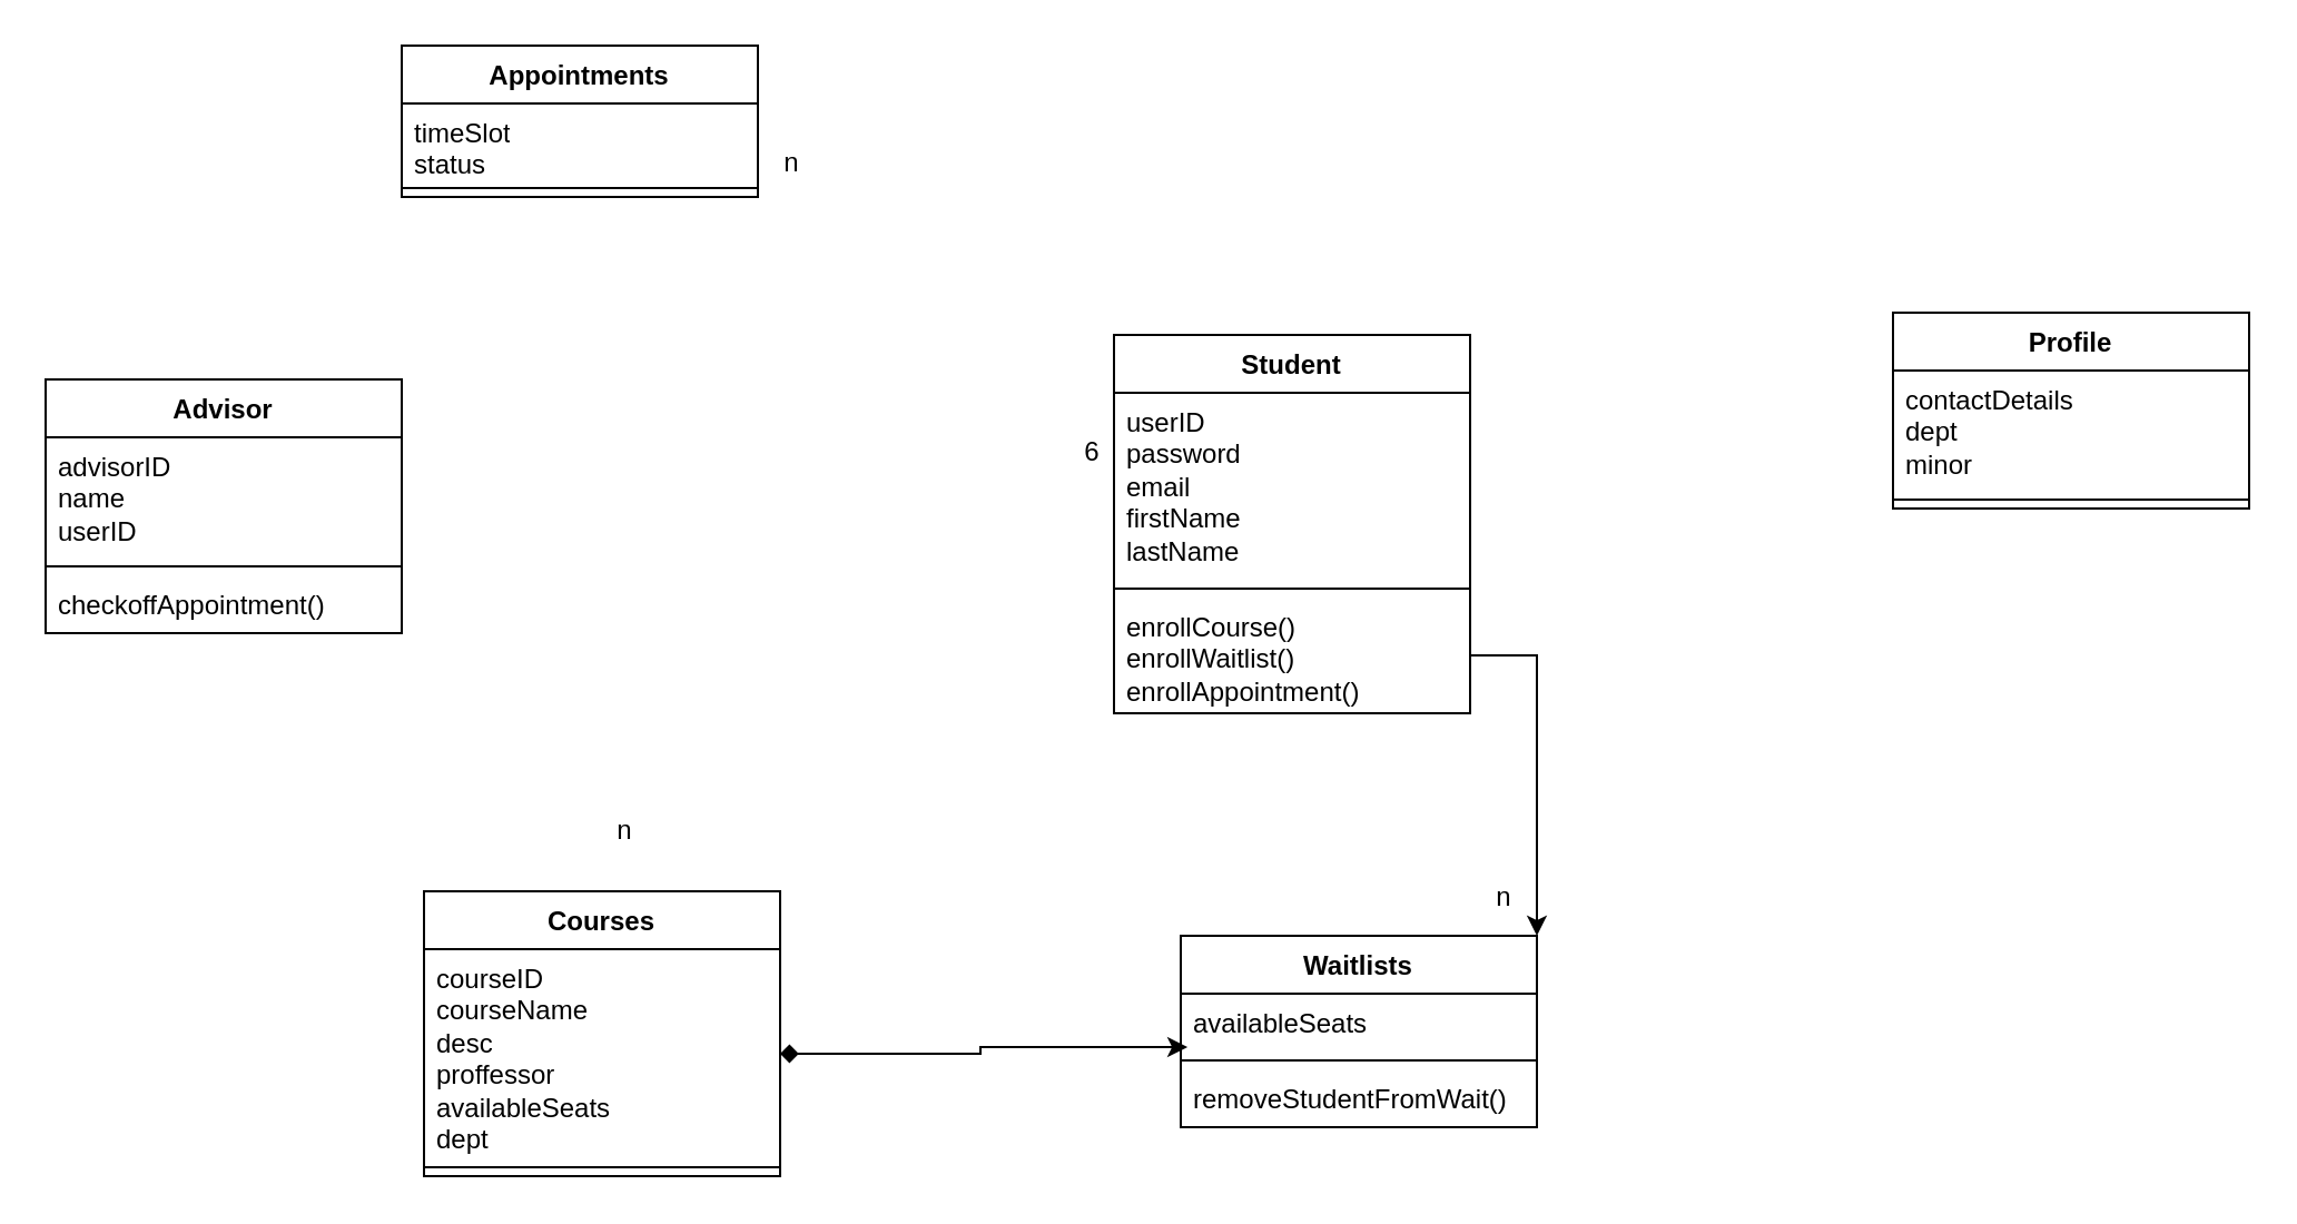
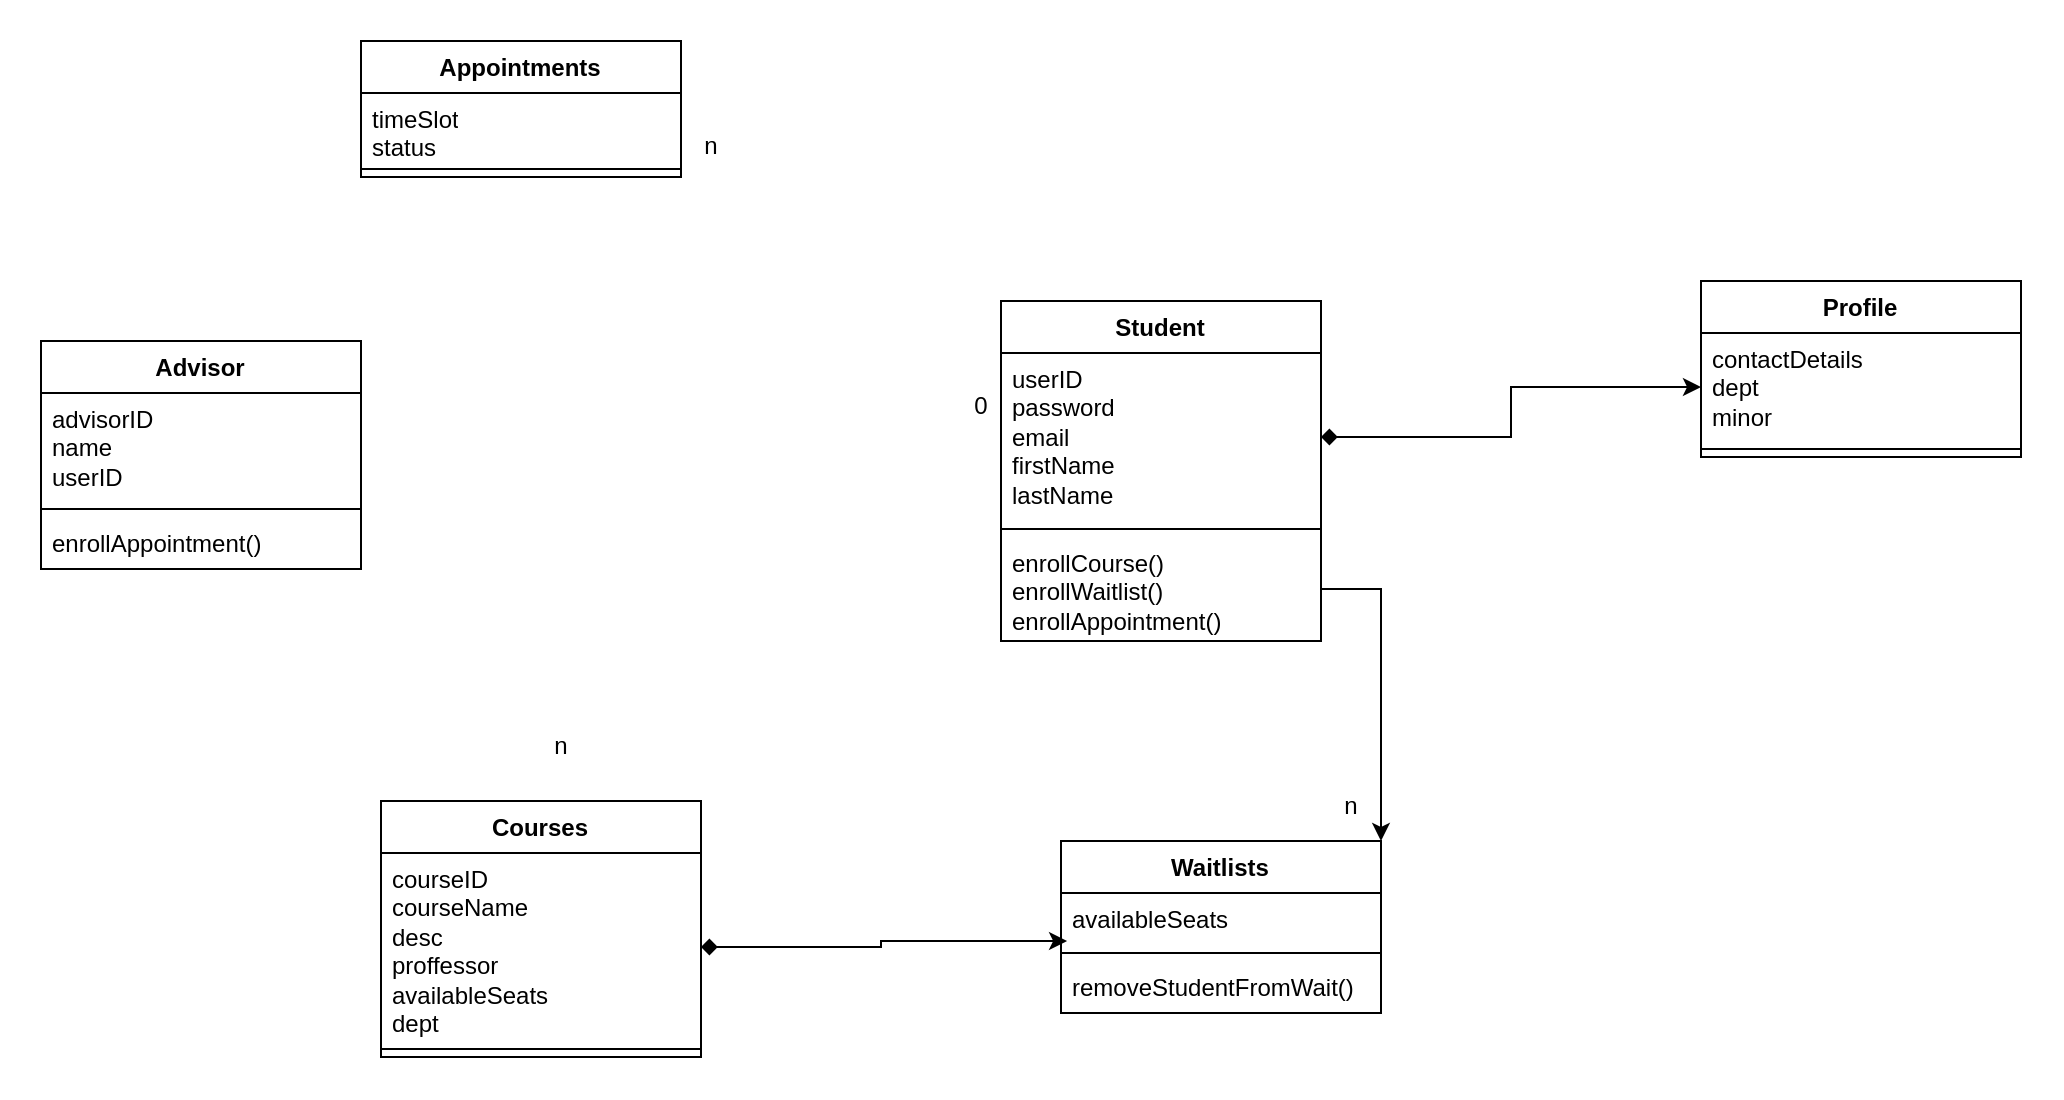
  <mxCell id="0" />
  <mxCell id="1" parent="0" />
  <mxCell id="2" value="Student" style="swimlane;fontStyle=1;align=center;verticalAlign=top;childLayout=stackLayout;horizontal=1;startSize=26;horizontalStack=0;resizeParent=1;resizeParentMax=0;resizeLast=0;collapsible=1;marginBottom=0;whiteSpace=wrap;html=1;" vertex="1" parent="1"><mxGeometry x="500" y="150" width="160" height="170" as="geometry" /></mxCell>
  <mxCell id="3" value="userID&lt;br&gt;password&lt;br&gt;email&lt;br&gt;firstName&lt;br&gt;lastName&lt;br&gt;" style="text;strokeColor=none;fillColor=none;align=left;verticalAlign=top;spacingLeft=4;spacingRight=4;overflow=hidden;rotatable=0;points=[[0,0.5],[1,0.5]];portConstraint=eastwest;whiteSpace=wrap;html=1;" vertex="1" parent="2"><mxGeometry y="26" width="160" height="84" as="geometry" /></mxCell>
  <mxCell id="4" value="" style="line;strokeWidth=1;fillColor=none;align=left;verticalAlign=middle;spacingTop=-1;spacingLeft=3;spacingRight=3;rotatable=0;labelPosition=right;points=[];portConstraint=eastwest;strokeColor=inherit;" vertex="1" parent="2"><mxGeometry y="110" width="160" height="8" as="geometry" /></mxCell>
  <mxCell id="5" value="enrollCourse()&lt;br&gt;enrollWaitlist()&lt;br&gt;enrollAppointment()&lt;br&gt;" style="text;strokeColor=none;fillColor=none;align=left;verticalAlign=top;spacingLeft=4;spacingRight=4;overflow=hidden;rotatable=0;points=[[0,0.5],[1,0.5]];portConstraint=eastwest;whiteSpace=wrap;html=1;" vertex="1" parent="2"><mxGeometry y="118" width="160" height="52" as="geometry" /></mxCell>
  <mxCell id="6" value="Profile" style="swimlane;fontStyle=1;align=center;verticalAlign=top;childLayout=stackLayout;horizontal=1;startSize=26;horizontalStack=0;resizeParent=1;resizeParentMax=0;resizeLast=0;collapsible=1;marginBottom=0;whiteSpace=wrap;html=1;" vertex="1" parent="1"><mxGeometry x="850" y="140" width="160" height="88" as="geometry" /></mxCell>
  <mxCell id="7" value="contactDetails&lt;br&gt;dept&lt;br&gt;minor" style="text;strokeColor=none;fillColor=none;align=left;verticalAlign=top;spacingLeft=4;spacingRight=4;overflow=hidden;rotatable=0;points=[[0,0.5],[1,0.5]];portConstraint=eastwest;whiteSpace=wrap;html=1;" vertex="1" parent="6"><mxGeometry y="26" width="160" height="54" as="geometry" /></mxCell>
  <mxCell id="8" value="" style="line;strokeWidth=1;fillColor=none;align=left;verticalAlign=middle;spacingTop=-1;spacingLeft=3;spacingRight=3;rotatable=0;labelPosition=right;points=[];portConstraint=eastwest;strokeColor=inherit;" vertex="1" parent="6"><mxGeometry y="80" width="160" height="8" as="geometry" /></mxCell>
+ <mxCell id="9" style="edgeStyle=orthogonalEdgeStyle;rounded=0;orthogonalLoop=1;jettySize=auto;html=1;exitX=1;exitY=0.5;exitDx=0;exitDy=0;entryX=0;entryY=0.5;entryDx=0;entryDy=0;startArrow=diamond;startFill=1;endArrow=classic;endFill=1;" edge="1" parent="1" source="3" target="7"><mxGeometry relative="1" as="geometry" /></mxCell>
  <mxCell id="10" value="Courses" style="swimlane;fontStyle=1;align=center;verticalAlign=top;childLayout=stackLayout;horizontal=1;startSize=26;horizontalStack=0;resizeParent=1;resizeParentMax=0;resizeLast=0;collapsible=1;marginBottom=0;whiteSpace=wrap;html=1;" vertex="1" parent="1"><mxGeometry x="190" y="400" width="160" height="128" as="geometry" /></mxCell>
  <mxCell id="11" value="courseID&lt;br&gt;courseName&lt;br&gt;desc&lt;br&gt;proffessor&lt;br&gt;availableSeats&lt;br&gt;dept&lt;br&gt;" style="text;strokeColor=none;fillColor=none;align=left;verticalAlign=top;spacingLeft=4;spacingRight=4;overflow=hidden;rotatable=0;points=[[0,0.5],[1,0.5]];portConstraint=eastwest;whiteSpace=wrap;html=1;" vertex="1" parent="10"><mxGeometry y="26" width="160" height="94" as="geometry" /></mxCell>
  <mxCell id="12" value="" style="line;strokeWidth=1;fillColor=none;align=left;verticalAlign=middle;spacingTop=-1;spacingLeft=3;spacingRight=3;rotatable=0;labelPosition=right;points=[];portConstraint=eastwest;strokeColor=inherit;" vertex="1" parent="10"><mxGeometry y="120" width="160" height="8" as="geometry" /></mxCell>
  <mxCell id="13" value="Waitlists&lt;br&gt;" style="swimlane;fontStyle=1;align=center;verticalAlign=top;childLayout=stackLayout;horizontal=1;startSize=26;horizontalStack=0;resizeParent=1;resizeParentMax=0;resizeLast=0;collapsible=1;marginBottom=0;whiteSpace=wrap;html=1;" vertex="1" parent="1"><mxGeometry x="530" y="420" width="160" height="86" as="geometry" /></mxCell>
  <mxCell id="14" value="availableSeats&lt;br&gt;" style="text;strokeColor=none;fillColor=none;align=left;verticalAlign=top;spacingLeft=4;spacingRight=4;overflow=hidden;rotatable=0;points=[[0,0.5],[1,0.5]];portConstraint=eastwest;whiteSpace=wrap;html=1;" vertex="1" parent="13"><mxGeometry y="26" width="160" height="26" as="geometry" /></mxCell>
  <mxCell id="15" value="" style="line;strokeWidth=1;fillColor=none;align=left;verticalAlign=middle;spacingTop=-1;spacingLeft=3;spacingRight=3;rotatable=0;labelPosition=right;points=[];portConstraint=eastwest;strokeColor=inherit;" vertex="1" parent="13"><mxGeometry y="52" width="160" height="8" as="geometry" /></mxCell>
  <mxCell id="16" value="removeStudentFromWait()" style="text;strokeColor=none;fillColor=none;align=left;verticalAlign=top;spacingLeft=4;spacingRight=4;overflow=hidden;rotatable=0;points=[[0,0.5],[1,0.5]];portConstraint=eastwest;whiteSpace=wrap;html=1;" vertex="1" parent="13"><mxGeometry y="60" width="160" height="26" as="geometry" /></mxCell>
  <mxCell id="17" value="Appointments&lt;br&gt;" style="swimlane;fontStyle=1;align=center;verticalAlign=top;childLayout=stackLayout;horizontal=1;startSize=26;horizontalStack=0;resizeParent=1;resizeParentMax=0;resizeLast=0;collapsible=1;marginBottom=0;whiteSpace=wrap;html=1;" vertex="1" parent="1"><mxGeometry x="180" y="20" width="160" height="68" as="geometry" /></mxCell>
  <mxCell id="18" value="timeSlot&lt;br&gt;status" style="text;strokeColor=none;fillColor=none;align=left;verticalAlign=top;spacingLeft=4;spacingRight=4;overflow=hidden;rotatable=0;points=[[0,0.5],[1,0.5]];portConstraint=eastwest;whiteSpace=wrap;html=1;" vertex="1" parent="17"><mxGeometry y="26" width="160" height="34" as="geometry" /></mxCell>
  <mxCell id="19" value="" style="line;strokeWidth=1;fillColor=none;align=left;verticalAlign=middle;spacingTop=-1;spacingLeft=3;spacingRight=3;rotatable=0;labelPosition=right;points=[];portConstraint=eastwest;strokeColor=inherit;" vertex="1" parent="17"><mxGeometry y="60" width="160" height="8" as="geometry" /></mxCell>
  <mxCell id="20" style="edgeStyle=orthogonalEdgeStyle;rounded=0;orthogonalLoop=1;jettySize=auto;html=1;exitX=1;exitY=0.5;exitDx=0;exitDy=0;entryX=0.019;entryY=0.923;entryDx=0;entryDy=0;entryPerimeter=0;startArrow=diamond;startFill=1;endArrow=classic;endFill=1;" edge="1" parent="1" source="11" target="14"><mxGeometry relative="1" as="geometry" /></mxCell>
  <mxCell id="21" style="edgeStyle=orthogonalEdgeStyle;rounded=0;orthogonalLoop=1;jettySize=auto;html=1;exitX=1;exitY=0.5;exitDx=0;exitDy=0;entryX=1;entryY=0;entryDx=0;entryDy=0;" edge="1" parent="1" source="5" target="13"><mxGeometry relative="1" as="geometry" /></mxCell>
  <mxCell id="22" value="Advisor" style="swimlane;fontStyle=1;align=center;verticalAlign=top;childLayout=stackLayout;horizontal=1;startSize=26;horizontalStack=0;resizeParent=1;resizeParentMax=0;resizeLast=0;collapsible=1;marginBottom=0;whiteSpace=wrap;html=1;" vertex="1" parent="1"><mxGeometry x="20" y="170" width="160" height="114" as="geometry" /></mxCell>
  <mxCell id="23" value="advisorID&lt;br&gt;name&lt;br&gt;userID&lt;br&gt;" style="text;strokeColor=none;fillColor=none;align=left;verticalAlign=top;spacingLeft=4;spacingRight=4;overflow=hidden;rotatable=0;points=[[0,0.5],[1,0.5]];portConstraint=eastwest;whiteSpace=wrap;html=1;" vertex="1" parent="22"><mxGeometry y="26" width="160" height="54" as="geometry" /></mxCell>
  <mxCell id="24" value="" style="line;strokeWidth=1;fillColor=none;align=left;verticalAlign=middle;spacingTop=-1;spacingLeft=3;spacingRight=3;rotatable=0;labelPosition=right;points=[];portConstraint=eastwest;strokeColor=inherit;" vertex="1" parent="22"><mxGeometry y="80" width="160" height="8" as="geometry" /></mxCell>
- <mxCell id="25" value="checkoffAppointment()" style="text;strokeColor=none;fillColor=none;align=left;verticalAlign=top;spacingLeft=4;spacingRight=4;overflow=hidden;rotatable=0;points=[[0,0.5],[1,0.5]];portConstraint=eastwest;whiteSpace=wrap;html=1;" vertex="1" parent="22"><mxGeometry y="88" width="160" height="26" as="geometry" /></mxCell>
- <mxCell id="26" value="6" style="text;html=1;align=center;verticalAlign=middle;resizable=0;points=[];autosize=1;strokeColor=none;fillColor=none;" vertex="1" parent="1"><mxGeometry x="475" y="188" width="30" height="30" as="geometry" /></mxCell>
+ <mxCell id="25" value="enrollAppointment()" style="text;strokeColor=none;fillColor=none;align=left;verticalAlign=top;spacingLeft=4;spacingRight=4;overflow=hidden;rotatable=0;points=[[0,0.5],[1,0.5]];portConstraint=eastwest;whiteSpace=wrap;html=1;" vertex="1" parent="22"><mxGeometry y="88" width="160" height="26" as="geometry" /></mxCell>
+ <mxCell id="26" value="0" style="text;html=1;align=center;verticalAlign=middle;resizable=0;points=[];autosize=1;strokeColor=none;fillColor=none;" vertex="1" parent="1"><mxGeometry x="475" y="188" width="30" height="30" as="geometry" /></mxCell>
  <mxCell id="27" value="n&lt;br&gt;" style="text;html=1;align=center;verticalAlign=middle;resizable=0;points=[];autosize=1;strokeColor=none;fillColor=none;" vertex="1" parent="1"><mxGeometry x="340" y="58" width="30" height="30" as="geometry" /></mxCell>
  <mxCell id="28" value="n" style="text;html=1;align=center;verticalAlign=middle;resizable=0;points=[];autosize=1;strokeColor=none;fillColor=none;" vertex="1" parent="1"><mxGeometry x="265" y="358" width="30" height="30" as="geometry" /></mxCell>
  <mxCell id="29" value="n&lt;br&gt;" style="text;html=1;align=center;verticalAlign=middle;resizable=0;points=[];autosize=1;strokeColor=none;fillColor=none;" vertex="1" parent="1"><mxGeometry x="660" y="388" width="30" height="30" as="geometry" /></mxCell>
